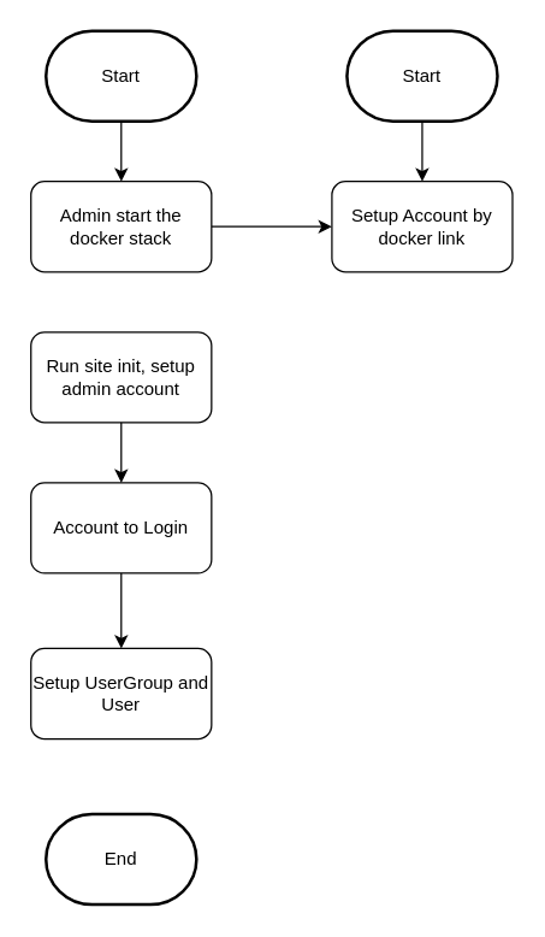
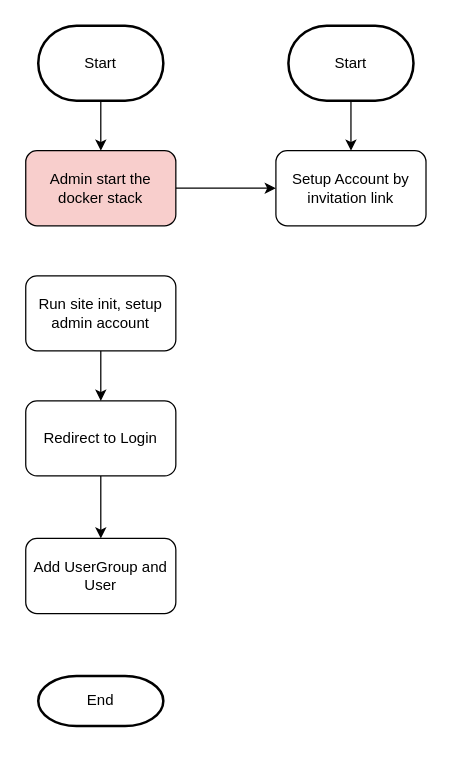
  <mxCell id="0" />
  <mxCell id="1" parent="0" />
  <mxCell id="2" value="" style="edgeStyle=orthogonalEdgeStyle;rounded=0;orthogonalLoop=1;jettySize=auto;html=1;" edge="1" parent="1" source="3" target="5"><mxGeometry relative="1" as="geometry" /></mxCell>
  <mxCell id="3" value="Start" style="strokeWidth=2;html=1;shape=mxgraph.flowchart.terminator;whiteSpace=wrap;fontFamily=Arial;" vertex="1" parent="1"><mxGeometry x="30" y="20" width="100" height="60" as="geometry" /></mxCell>
  <mxCell id="4" value="" style="edgeStyle=orthogonalEdgeStyle;rounded=0;orthogonalLoop=1;jettySize=auto;html=1;" edge="1" parent="1" source="5" target="14"><mxGeometry relative="1" as="geometry" /></mxCell>
- <mxCell id="5" value="Admin start the docker stack" style="rounded=1;whiteSpace=wrap;html=1;" vertex="1" parent="1"><mxGeometry x="20" y="120" width="120" height="60" as="geometry" /></mxCell>
+ <mxCell id="5" value="Admin start the docker stack" style="rounded=1;whiteSpace=wrap;html=1;fillColor=#f8cecc;" vertex="1" parent="1"><mxGeometry x="20" y="120" width="120" height="60" as="geometry" /></mxCell>
  <mxCell id="6" value="" style="edgeStyle=orthogonalEdgeStyle;rounded=0;orthogonalLoop=1;jettySize=auto;html=1;" edge="1" parent="1" source="7" target="9"><mxGeometry relative="1" as="geometry" /></mxCell>
  <mxCell id="7" value="Run site init, setup admin account" style="whiteSpace=wrap;html=1;rounded=1;" vertex="1" parent="1"><mxGeometry x="20" y="220" width="120" height="60" as="geometry" /></mxCell>
  <mxCell id="8" value="" style="edgeStyle=orthogonalEdgeStyle;rounded=0;orthogonalLoop=1;jettySize=auto;html=1;" edge="1" parent="1" source="9" target="13"><mxGeometry relative="1" as="geometry" /></mxCell>
- <mxCell id="9" value="Account to Login" style="whiteSpace=wrap;html=1;rounded=1;" vertex="1" parent="1"><mxGeometry x="20" y="320" width="120" height="60" as="geometry" /></mxCell>
- <mxCell id="10" value="End" style="strokeWidth=2;html=1;shape=mxgraph.flowchart.terminator;whiteSpace=wrap;" vertex="1" parent="1"><mxGeometry x="30" y="540" width="100" height="60" as="geometry" /></mxCell>
+ <mxCell id="9" value="Redirect to Login" style="whiteSpace=wrap;html=1;rounded=1;" vertex="1" parent="1"><mxGeometry x="20" y="320" width="120" height="60" as="geometry" /></mxCell>
+ <mxCell id="10" value="End" style="strokeWidth=2;html=1;shape=mxgraph.flowchart.terminator;whiteSpace=wrap;" vertex="1" parent="1"><mxGeometry x="30" y="540" width="100" height="40" as="geometry" /></mxCell>
  <mxCell id="11" value="" style="edgeStyle=orthogonalEdgeStyle;rounded=0;orthogonalLoop=1;jettySize=auto;html=1;" edge="1" parent="1" source="12" target="14"><mxGeometry relative="1" as="geometry" /></mxCell>
  <mxCell id="12" value="Start" style="strokeWidth=2;html=1;shape=mxgraph.flowchart.terminator;whiteSpace=wrap;" vertex="1" parent="1"><mxGeometry x="230" y="20" width="100" height="60" as="geometry" /></mxCell>
- <mxCell id="13" value="Setup UserGroup and User" style="whiteSpace=wrap;html=1;rounded=1;" vertex="1" parent="1"><mxGeometry x="20" y="430" width="120" height="60" as="geometry" /></mxCell>
- <mxCell id="14" value="Setup Account by docker link" style="rounded=1;whiteSpace=wrap;html=1;" vertex="1" parent="1"><mxGeometry x="220" y="120" width="120" height="60" as="geometry" /></mxCell>
+ <mxCell id="13" value="Add UserGroup and User" style="whiteSpace=wrap;html=1;rounded=1;" vertex="1" parent="1"><mxGeometry x="20" y="430" width="120" height="60" as="geometry" /></mxCell>
+ <mxCell id="14" value="Setup Account by invitation link" style="rounded=1;whiteSpace=wrap;html=1;" vertex="1" parent="1"><mxGeometry x="220" y="120" width="120" height="60" as="geometry" /></mxCell>
